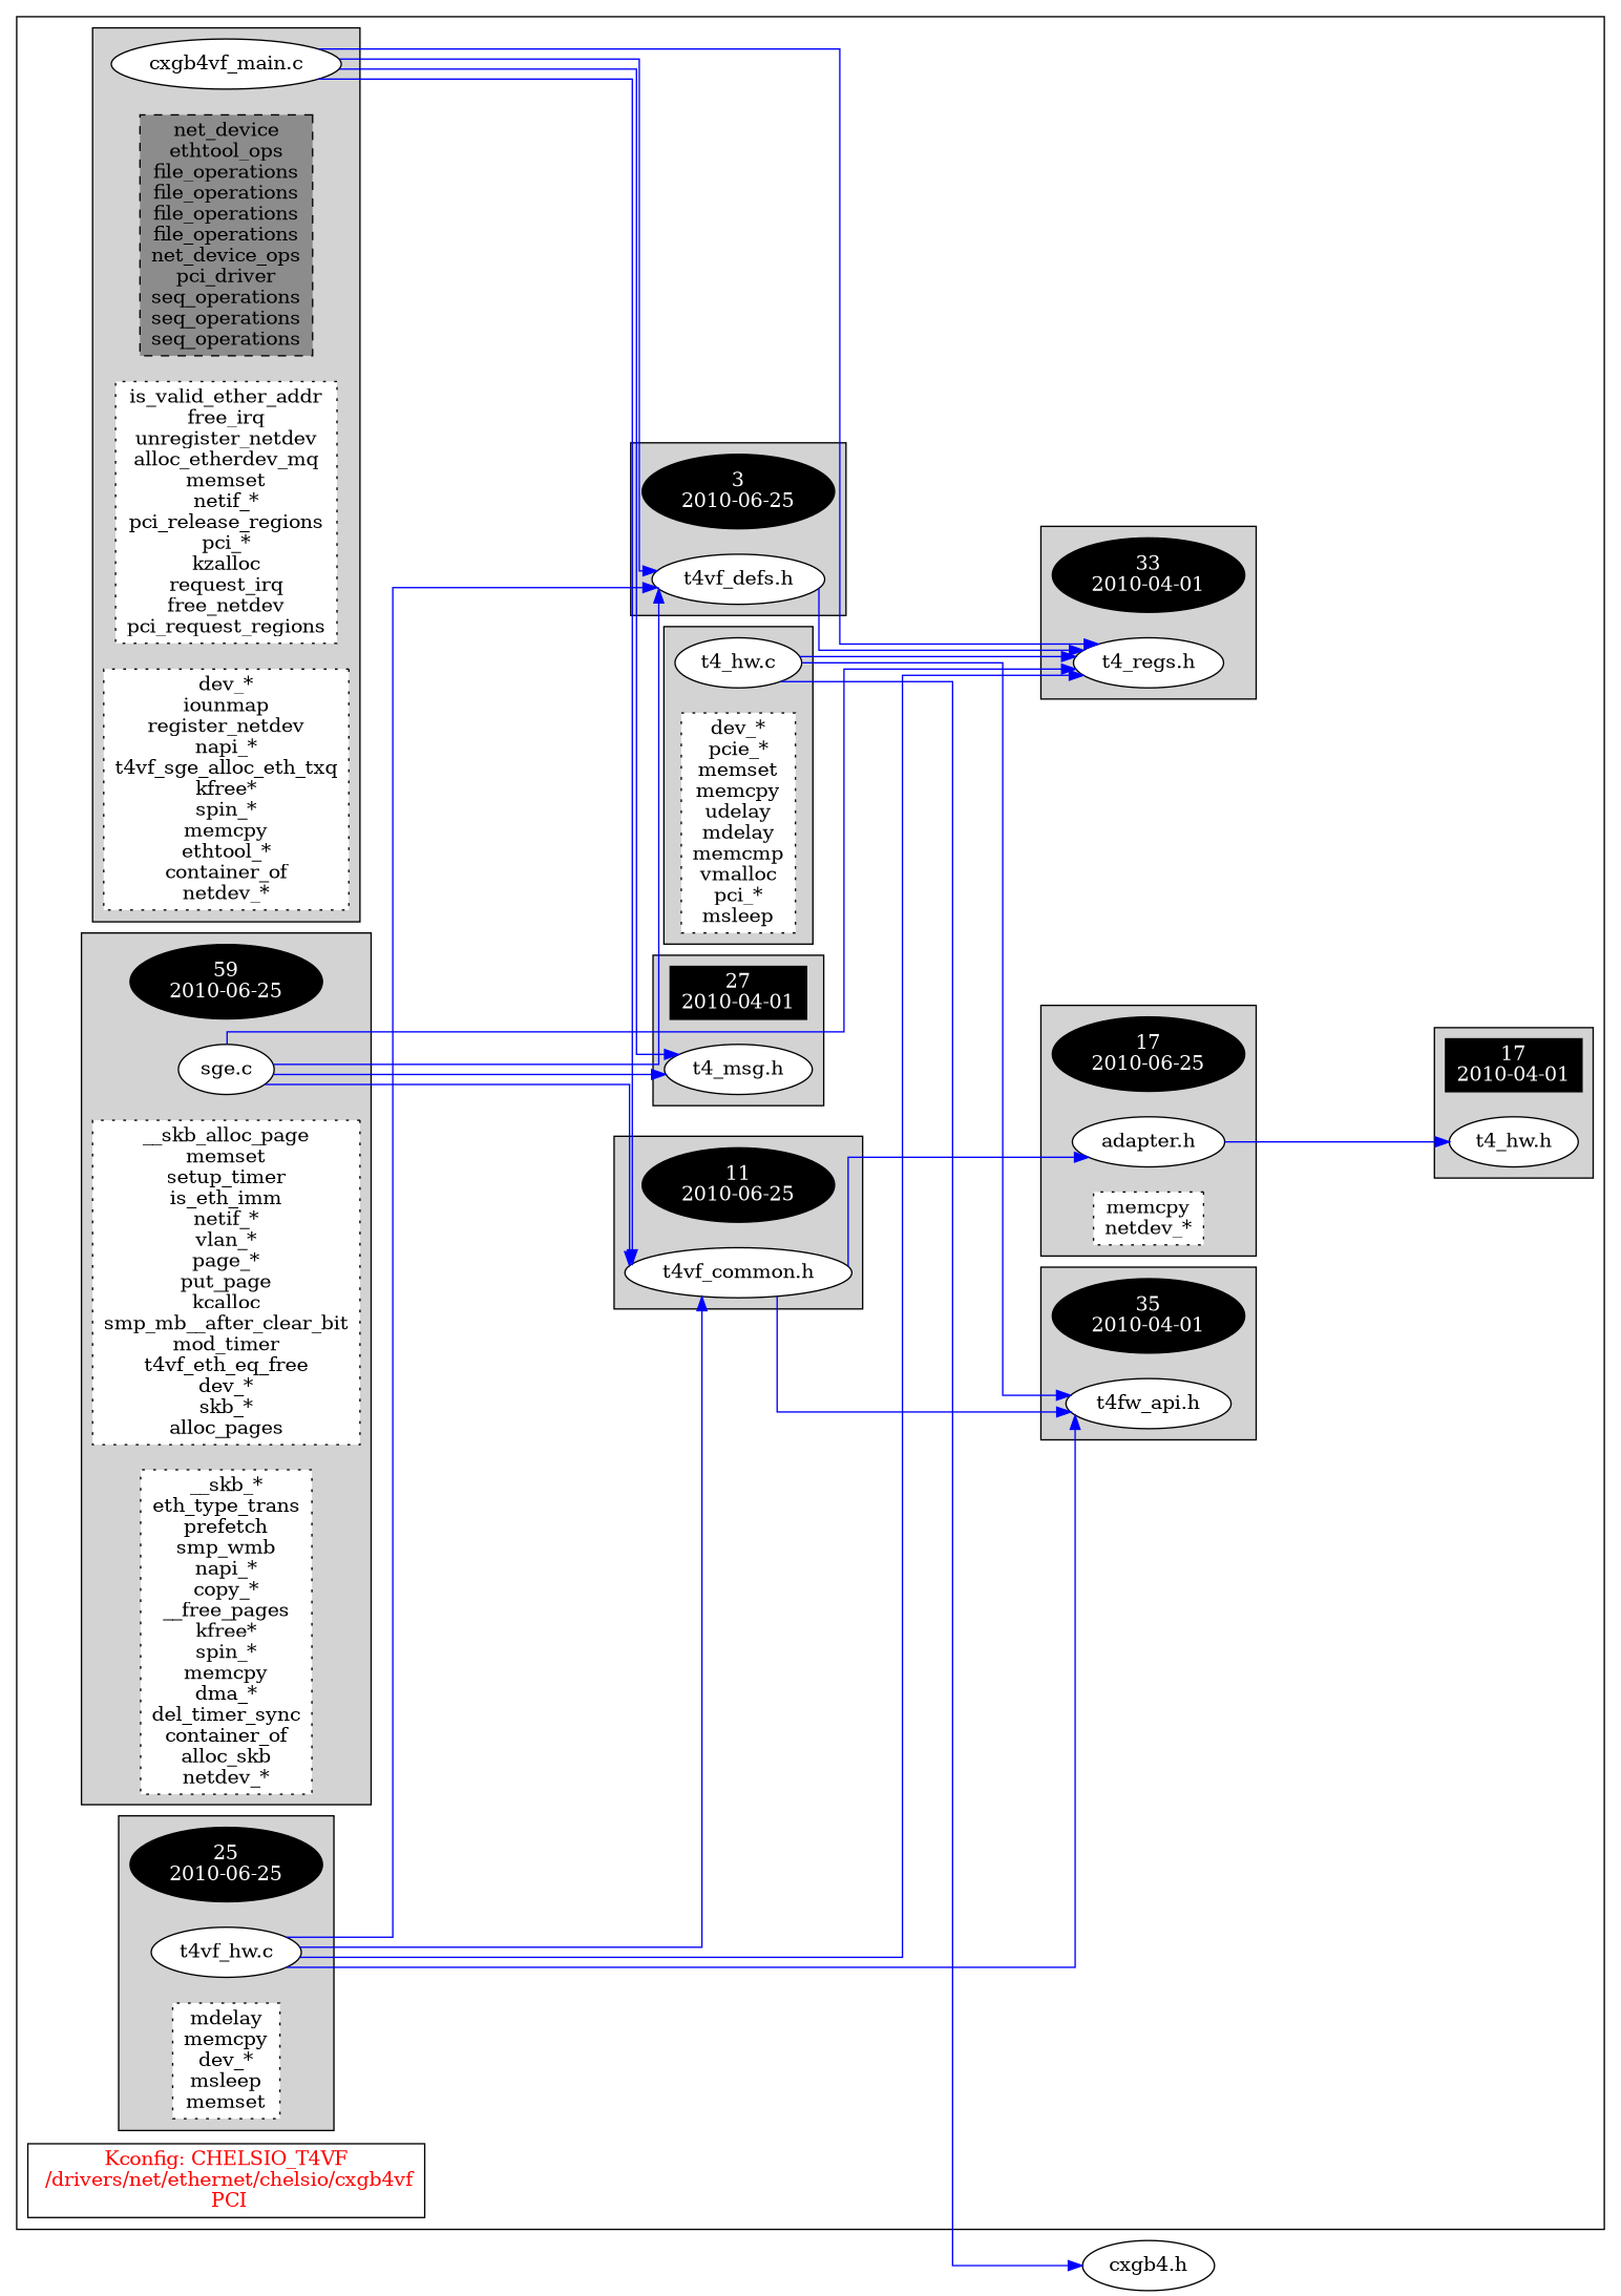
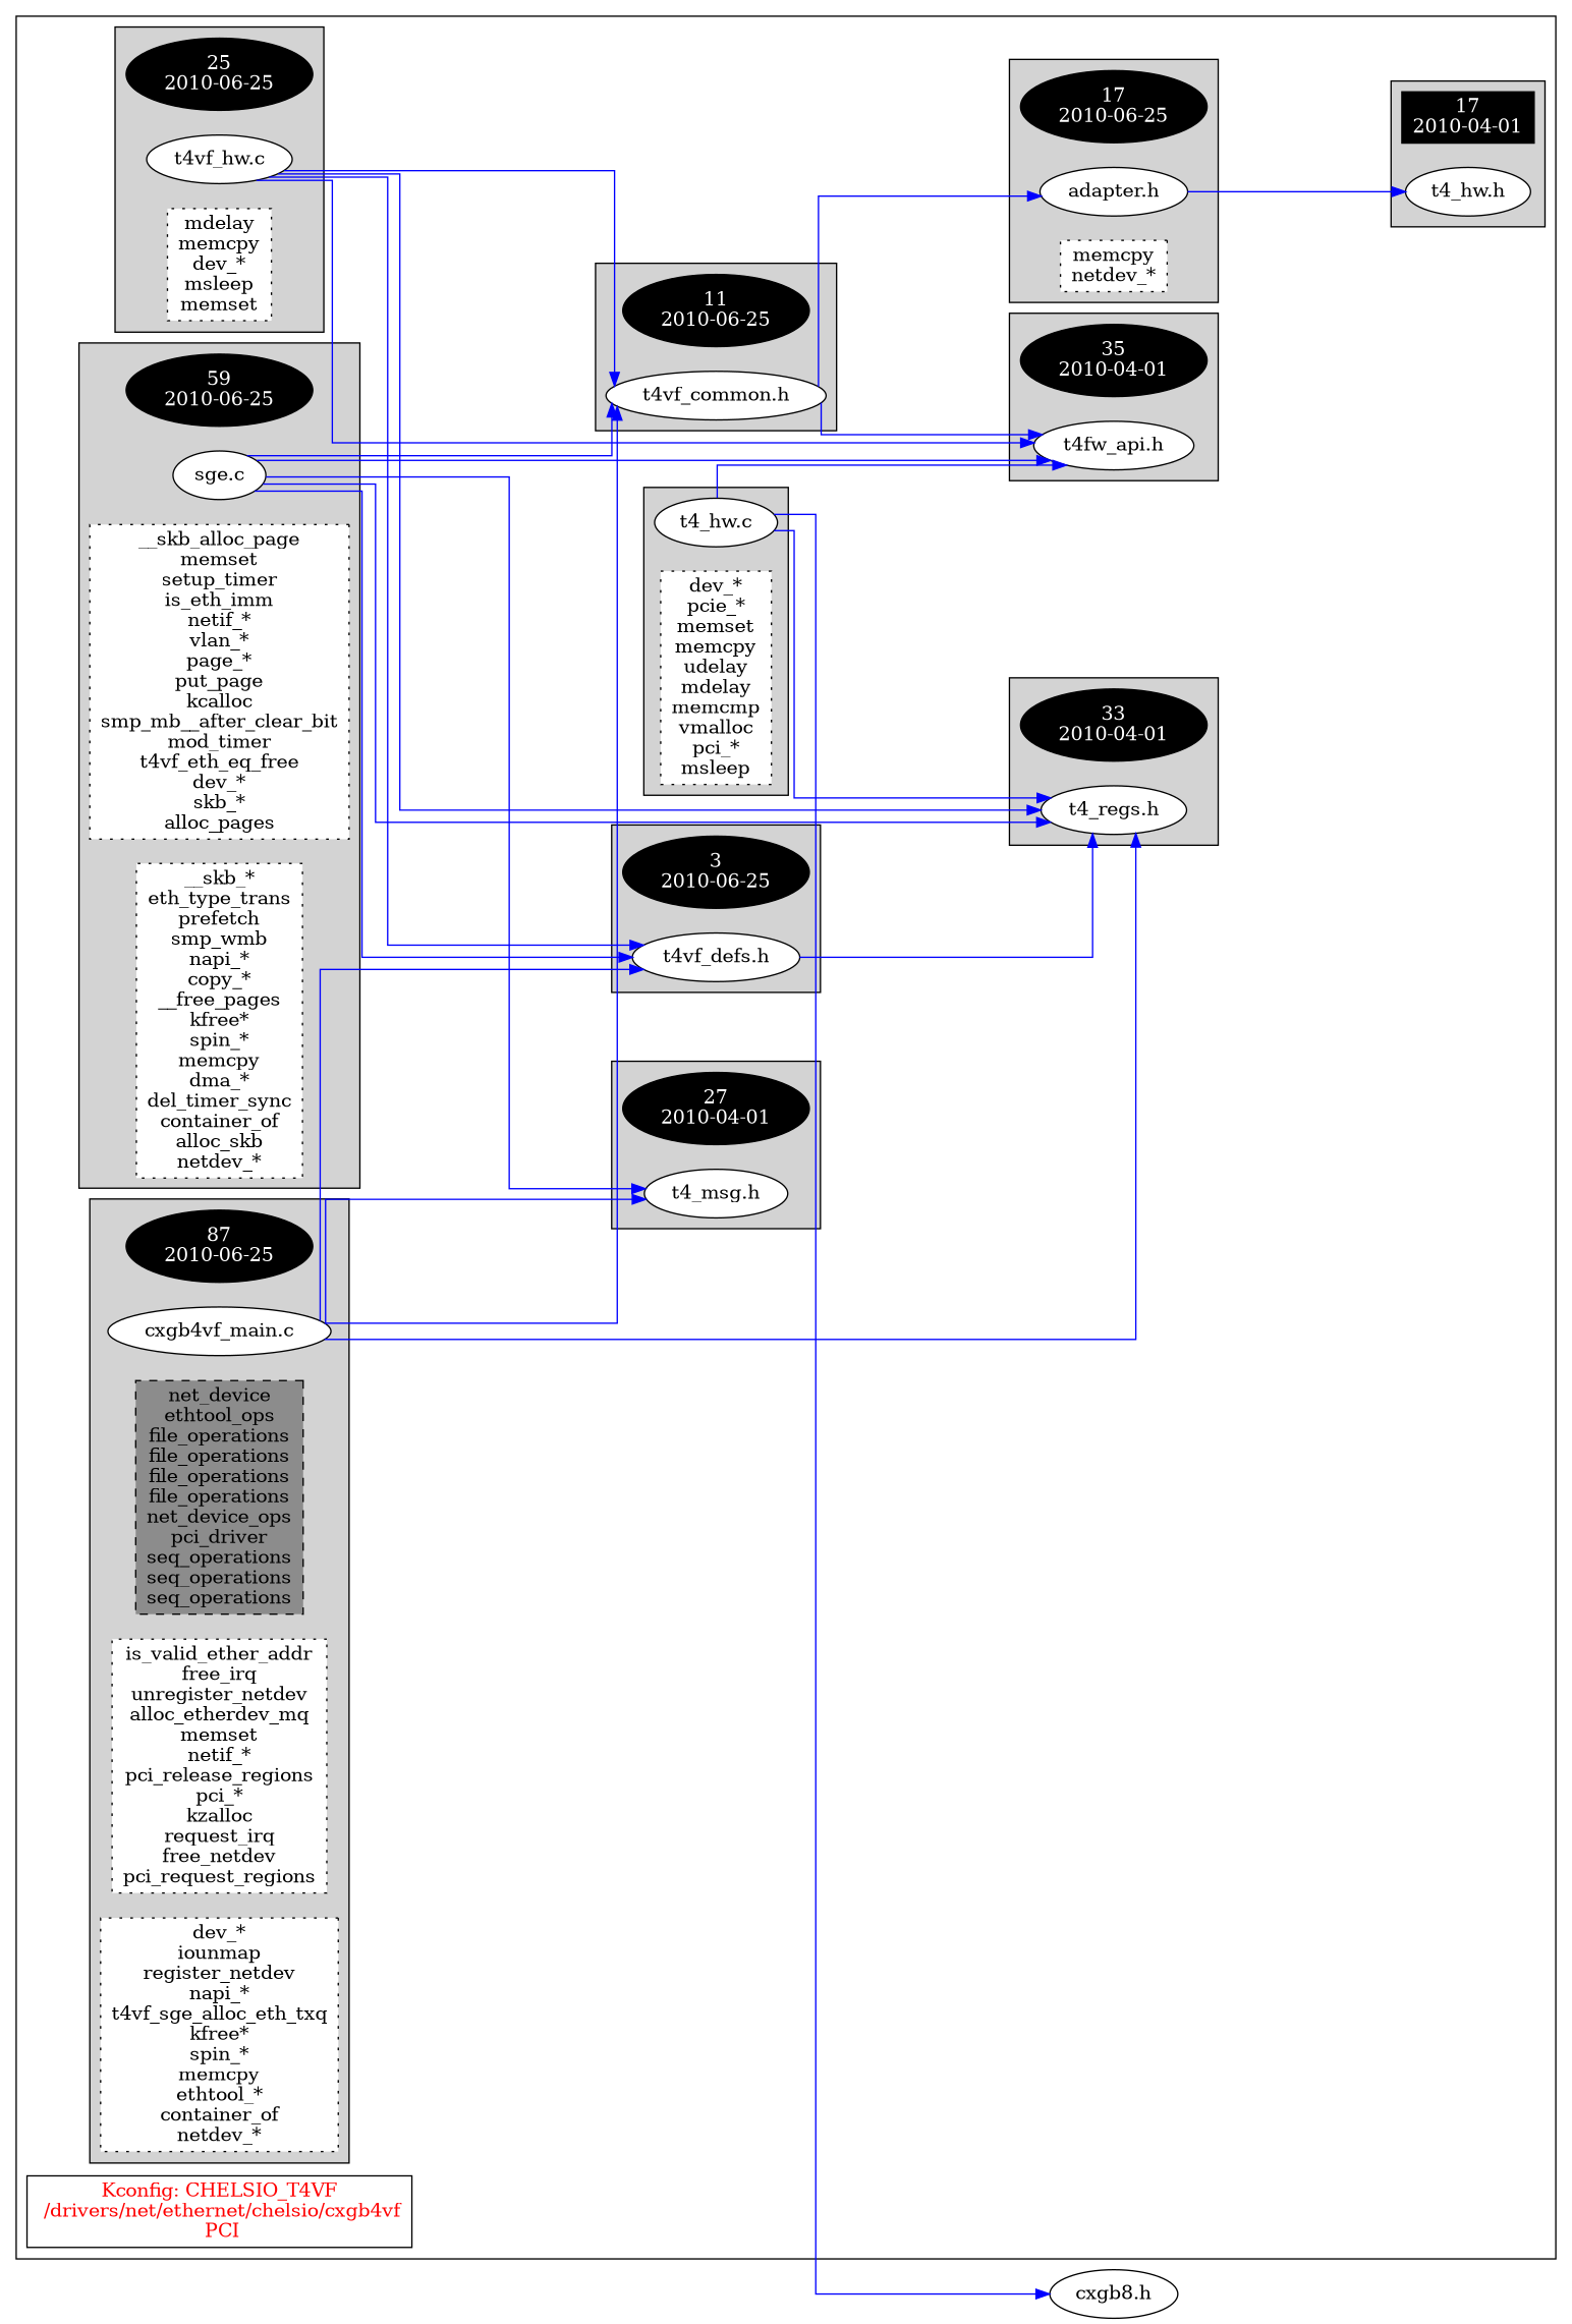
  digraph {
    rankdir=LR
    ranksep=2
    splines=ortho
    node [fillcolor=white fontcolor=black style=filled]
    edge [color=blue]
    n1 [fillcolor=black fontcolor=white label="59\n2010-06-25"]
    n2 [label="sge.c\n"]
    n3 [label="__skb_alloc_page\nmemset\nsetup_timer\nis_eth_imm\nnetif_*\nvlan_*\npage_*\nput_page\nkcalloc\nsmp_mb__after_clear_bit\nmod_timer\nt4vf_eth_eq_free\ndev_*\nskb_*\nalloc_pages\n" shape=box style="filled,dotted"]
    n4 [label="__skb_*\neth_type_trans\nprefetch\nsmp_wmb\nnapi_*\ncopy_*\n__free_pages\nkfree*\nspin_*\nmemcpy\ndma_*\ndel_timer_sync\ncontainer_of\nalloc_skb\nnetdev_*\n" shape=box style="filled,dotted"]
    n5 [fillcolor=black fontcolor=white label="11\n2010-06-25"]
    n6 [label="t4vf_common.h\n"]
    n7 [fillcolor=black fontcolor=white label="3\n2010-06-25"]
    n8 [label="t4vf_defs.h\n"]
    n9 [fillcolor=black fontcolor=white label="33\n2010-04-01"]
    n10 [label="t4_regs.h\n"]
    n11 [fillcolor=black fontcolor=white label="35\n2010-04-01"]
    n12 [label="t4fw_api.h\n"]
-   n13 [fillcolor=black fontcolor=white label="27\n2010-04-01" shape=box]
+   n13 [fillcolor=black fontcolor=white label="27\n2010-04-01"]
    n14 [label="t4_msg.h\n"]
    n15 [fillcolor=black fontcolor=white label="17\n2010-06-25"]
    n16 [label="adapter.h\n"]
    n17 [label="memcpy\nnetdev_*\n" shape=box style="filled,dotted"]
    n18 [fillcolor=black fontcolor=white label="17\n2010-04-01" shape=box]
    n19 [label="t4_hw.h\n"]
    n20 [label="t4_hw.c\n"]
    n21 [label="dev_*\npcie_*\nmemset\nmemcpy\nudelay\nmdelay\nmemcmp\nvmalloc\npci_*\nmsleep\n" shape=box style="filled,dotted"]
    n22 [fillcolor=black fontcolor=white label="25\n2010-06-25"]
    n23 [label="t4vf_hw.c\n"]
    n24 [label="mdelay\nmemcpy\ndev_*\nmsleep\nmemset\n" shape=box style="filled,dotted"]
+   n25 [fillcolor=black fontcolor=white label="87\n2010-06-25"]
    n26 [label="cxgb4vf_main.c\n"]
    n27 [fillcolor=grey55 label="net_device\nethtool_ops\nfile_operations\nfile_operations\nfile_operations\nfile_operations\nnet_device_ops\npci_driver\nseq_operations\nseq_operations\nseq_operations\n" shape=box style="filled,dashed"]
    n28 [label="is_valid_ether_addr\nfree_irq\nunregister_netdev\nalloc_etherdev_mq\nmemset\nnetif_*\npci_release_regions\npci_*\nkzalloc\nrequest_irq\nfree_netdev\npci_request_regions\n" shape=box style="filled,dotted"]
    n29 [label="dev_*\niounmap\nregister_netdev\nnapi_*\nt4vf_sge_alloc_eth_txq\nkfree*\nspin_*\nmemcpy\nethtool_*\ncontainer_of\nnetdev_*\n" shape=box style="filled,dotted"]
    n30 [fontcolor=red label="Kconfig: CHELSIO_T4VF\n /drivers/net/ethernet/chelsio/cxgb4vf\n  PCI " shape=box fillcolor="" style=""]
-   "cxgb4.h" [fillcolor="" fontcolor="" style=""]
+   "cxgb4.h" [label="cxgb8.h" fillcolor="" fontcolor="" style=""]
    subgraph cluster_1 {
      n30
      subgraph cluster_2 {
        style=filled
        n1
        n2
        n3
        n4
      }
      subgraph cluster_3 {
        style=filled
        n5
        n6
      }
      subgraph cluster_4 {
        style=filled
        n7
        n8
      }
      subgraph cluster_5 {
        style=filled
        n9
        n10
      }
      subgraph cluster_6 {
        style=filled
        n11
        n12
      }
      subgraph cluster_7 {
        style=filled
        n13
        n14
      }
      subgraph cluster_8 {
        style=filled
        n15
        n16
        n17
      }
      subgraph cluster_9 {
        style=filled
        n18
        n19
      }
      subgraph cluster_10 {
        style=filled
        n20
        n21
      }
      subgraph cluster_11 {
        style=filled
        n22
        n23
        n24
      }
      subgraph cluster_12 {
        style=filled
+       n25
        n26
        n27
        n28
        n29
      }
    }
    n2 -> n6
    n2 -> n8
    n2 -> n10
+   n2 -> n12
    n2 -> n14
    n6 -> n12
    n6 -> n16
    n8 -> n10
    n16 -> n19
    n20 -> n10
    n20 -> n12
    n20 -> "cxgb4.h"
    n23 -> n6
    n23 -> n8
    n23 -> n10
    n23 -> n12
    n26 -> n6
    n26 -> n8
    n26 -> n10
    n26 -> n14
  }
